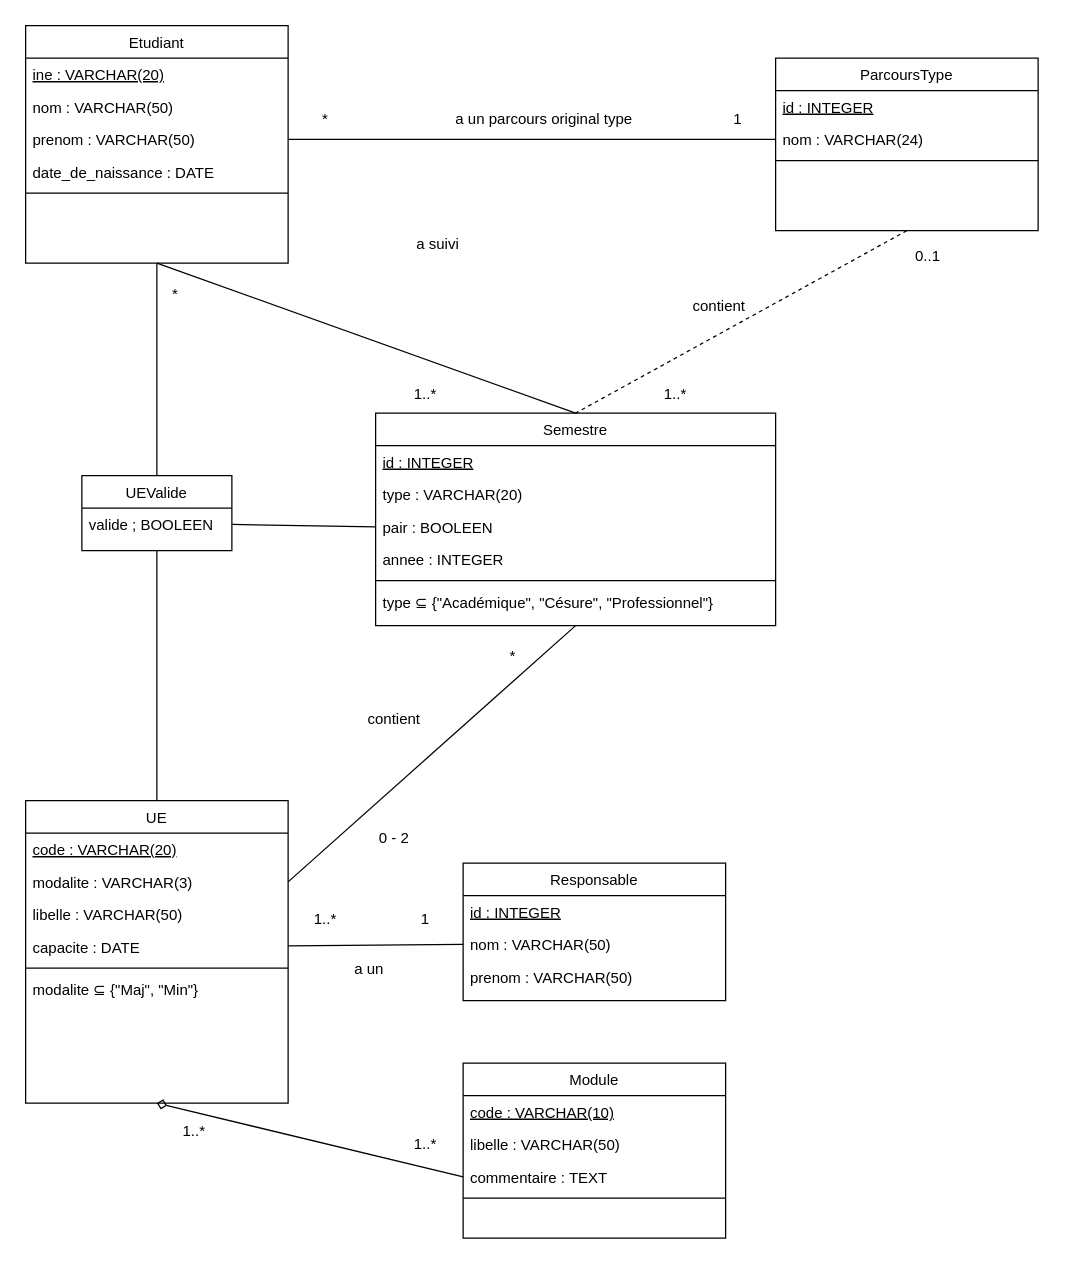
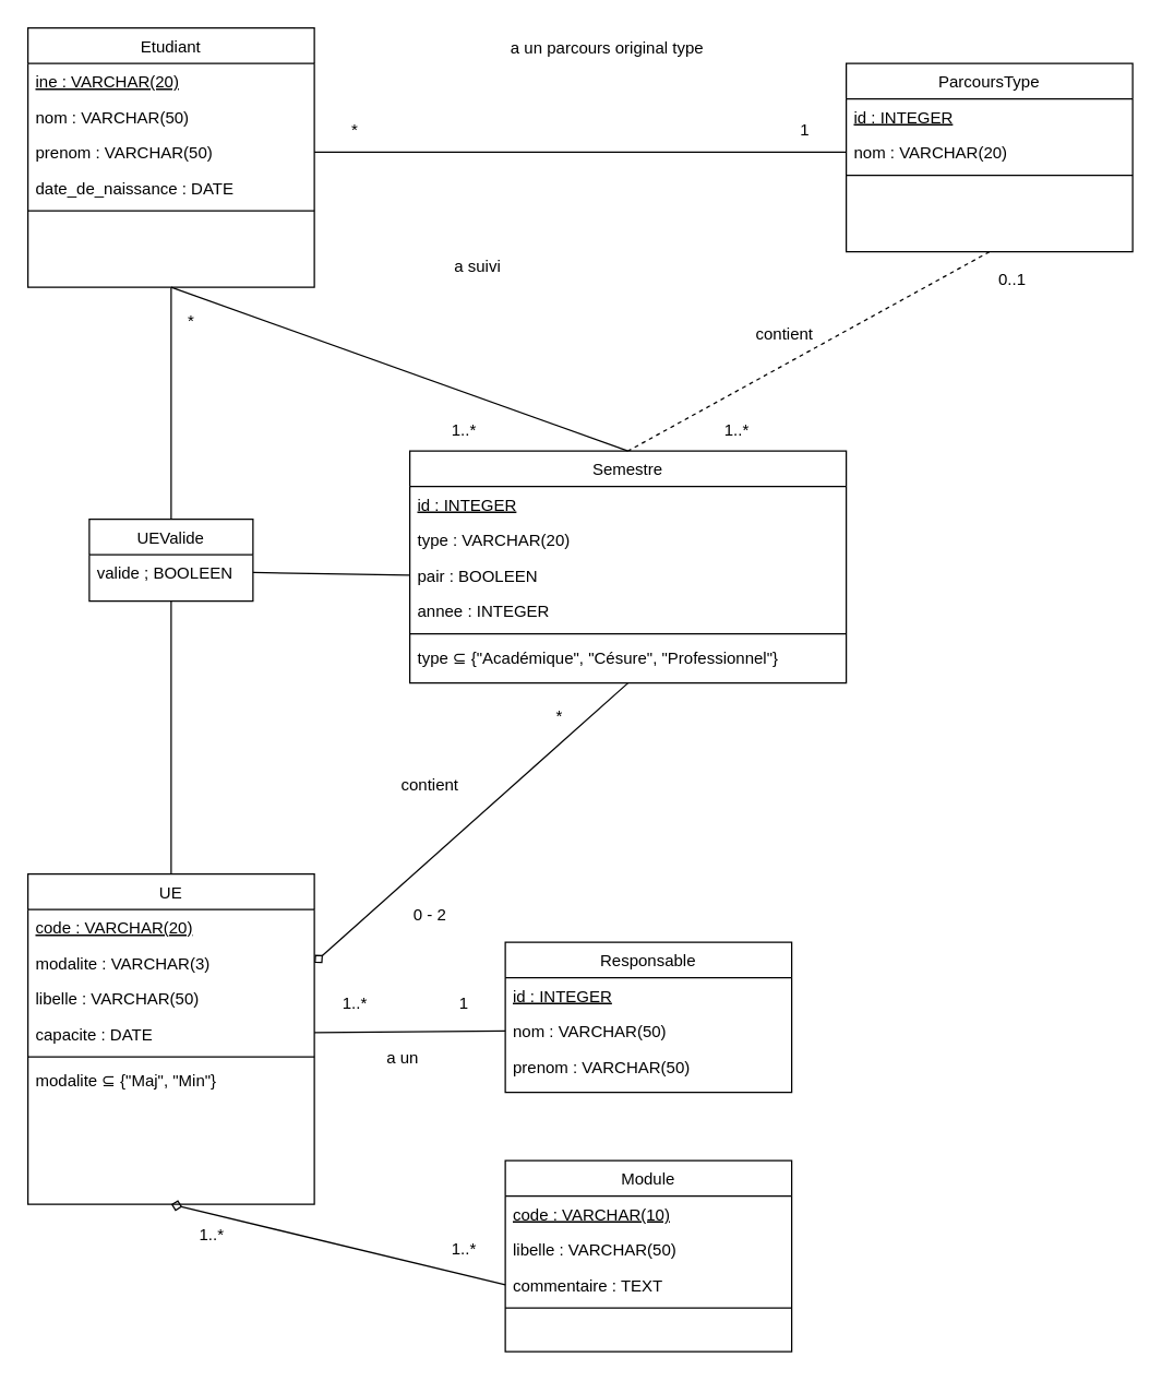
  <mxCell id="0" />
  <mxCell id="1" parent="0" />
  <mxCell id="2" style="edgeStyle=none;html=1;exitX=0.5;exitY=1;exitDx=0;exitDy=0;entryX=0.5;entryY=0;entryDx=0;entryDy=0;endArrow=none;endFill=0;" parent="1" source="3" target="59" edge="1"><mxGeometry relative="1" as="geometry" /></mxCell>
  <mxCell id="3" value="Etudiant" style="swimlane;fontStyle=0;align=center;verticalAlign=top;childLayout=stackLayout;horizontal=1;startSize=26;horizontalStack=0;resizeParent=1;resizeLast=0;collapsible=1;marginBottom=0;rounded=0;shadow=0;strokeWidth=1;" parent="1" vertex="1"><mxGeometry x="20" y="20" width="210" height="190" as="geometry"><mxRectangle x="130" y="380" width="160" height="26" as="alternateBounds" /></mxGeometry></mxCell>
  <mxCell id="4" value="ine : VARCHAR(20)" style="text;align=left;verticalAlign=top;spacingLeft=4;spacingRight=4;overflow=hidden;rotatable=0;points=[[0,0.5],[1,0.5]];portConstraint=eastwest;fontStyle=4" parent="3" vertex="1"><mxGeometry y="26" width="210" height="26" as="geometry" /></mxCell>
  <mxCell id="5" value="nom : VARCHAR(50)" style="text;align=left;verticalAlign=top;spacingLeft=4;spacingRight=4;overflow=hidden;rotatable=0;points=[[0,0.5],[1,0.5]];portConstraint=eastwest;rounded=0;shadow=0;html=0;" parent="3" vertex="1"><mxGeometry y="52" width="210" height="26" as="geometry" /></mxCell>
  <mxCell id="6" value="prenom : VARCHAR(50)" style="text;align=left;verticalAlign=top;spacingLeft=4;spacingRight=4;overflow=hidden;rotatable=0;points=[[0,0.5],[1,0.5]];portConstraint=eastwest;rounded=0;shadow=0;html=0;" parent="3" vertex="1"><mxGeometry y="78" width="210" height="26" as="geometry" /></mxCell>
  <mxCell id="7" value="date_de_naissance : DATE" style="text;align=left;verticalAlign=top;spacingLeft=4;spacingRight=4;overflow=hidden;rotatable=0;points=[[0,0.5],[1,0.5]];portConstraint=eastwest;rounded=0;shadow=0;html=0;" parent="3" vertex="1"><mxGeometry y="104" width="210" height="26" as="geometry" /></mxCell>
  <mxCell id="8" value="" style="line;html=1;strokeWidth=1;align=left;verticalAlign=middle;spacingTop=-1;spacingLeft=3;spacingRight=3;rotatable=0;labelPosition=right;points=[];portConstraint=eastwest;" parent="3" vertex="1"><mxGeometry y="130" width="210" height="8" as="geometry" /></mxCell>
  <mxCell id="9" style="edgeStyle=none;rounded=0;orthogonalLoop=1;jettySize=auto;html=1;exitX=0.5;exitY=1;exitDx=0;exitDy=0;entryX=0.5;entryY=0;entryDx=0;entryDy=0;endArrow=none;endFill=0;dashed=1;" parent="1" source="10" target="15" edge="1"><mxGeometry relative="1" as="geometry" /></mxCell>
  <mxCell id="10" value="ParcoursType" style="swimlane;fontStyle=0;align=center;verticalAlign=top;childLayout=stackLayout;horizontal=1;startSize=26;horizontalStack=0;resizeParent=1;resizeLast=0;collapsible=1;marginBottom=0;rounded=0;shadow=0;strokeWidth=1;" parent="1" vertex="1"><mxGeometry x="620" y="46" width="210" height="138" as="geometry"><mxRectangle x="130" y="380" width="160" height="26" as="alternateBounds" /></mxGeometry></mxCell>
  <mxCell id="11" value="id : INTEGER" style="text;align=left;verticalAlign=top;spacingLeft=4;spacingRight=4;overflow=hidden;rotatable=0;points=[[0,0.5],[1,0.5]];portConstraint=eastwest;fontStyle=4" parent="10" vertex="1"><mxGeometry y="26" width="210" height="26" as="geometry" /></mxCell>
- <mxCell id="12" value="nom : VARCHAR(24)" style="text;align=left;verticalAlign=top;spacingLeft=4;spacingRight=4;overflow=hidden;rotatable=0;points=[[0,0.5],[1,0.5]];portConstraint=eastwest;fontStyle=0" parent="10" vertex="1"><mxGeometry y="52" width="210" height="26" as="geometry" /></mxCell>
+ <mxCell id="12" value="nom : VARCHAR(20)" style="text;align=left;verticalAlign=top;spacingLeft=4;spacingRight=4;overflow=hidden;rotatable=0;points=[[0,0.5],[1,0.5]];portConstraint=eastwest;fontStyle=0" parent="10" vertex="1"><mxGeometry y="52" width="210" height="26" as="geometry" /></mxCell>
  <mxCell id="13" value="" style="line;html=1;strokeWidth=1;align=left;verticalAlign=middle;spacingTop=-1;spacingLeft=3;spacingRight=3;rotatable=0;labelPosition=right;points=[];portConstraint=eastwest;" parent="10" vertex="1"><mxGeometry y="78" width="210" height="8" as="geometry" /></mxCell>
- <mxCell id="14" style="edgeStyle=none;rounded=0;orthogonalLoop=1;jettySize=auto;html=1;exitX=0.5;exitY=1;exitDx=0;exitDy=0;entryX=1;entryY=0.5;entryDx=0;entryDy=0;endArrow=none;endFill=0;" parent="1" source="15" target="29" edge="1"><mxGeometry relative="1" as="geometry"><mxPoint x="725" y="620" as="targetPoint" /></mxGeometry></mxCell>
+ <mxCell id="14" style="edgeStyle=none;rounded=0;orthogonalLoop=1;jettySize=auto;html=1;exitX=0.5;exitY=1;exitDx=0;exitDy=0;entryX=1;entryY=0.5;entryDx=0;entryDy=0;endArrow=diamond;endFill=0;" parent="1" source="15" target="29" edge="1"><mxGeometry relative="1" as="geometry"><mxPoint x="725" y="620" as="targetPoint" /></mxGeometry></mxCell>
  <mxCell id="15" value="Semestre" style="swimlane;fontStyle=0;align=center;verticalAlign=top;childLayout=stackLayout;horizontal=1;startSize=26;horizontalStack=0;resizeParent=1;resizeLast=0;collapsible=1;marginBottom=0;rounded=0;shadow=0;strokeWidth=1;" parent="1" vertex="1"><mxGeometry x="300" y="330" width="320" height="170" as="geometry"><mxRectangle x="130" y="380" width="160" height="26" as="alternateBounds" /></mxGeometry></mxCell>
  <mxCell id="16" value="id : INTEGER" style="text;align=left;verticalAlign=top;spacingLeft=4;spacingRight=4;overflow=hidden;rotatable=0;points=[[0,0.5],[1,0.5]];portConstraint=eastwest;fontStyle=4" parent="15" vertex="1"><mxGeometry y="26" width="320" height="26" as="geometry" /></mxCell>
  <mxCell id="17" value="type : VARCHAR(20)" style="text;align=left;verticalAlign=top;spacingLeft=4;spacingRight=4;overflow=hidden;rotatable=0;points=[[0,0.5],[1,0.5]];portConstraint=eastwest;fontStyle=0" parent="15" vertex="1"><mxGeometry y="52" width="320" height="26" as="geometry" /></mxCell>
  <mxCell id="18" value="pair : BOOLEEN" style="text;align=left;verticalAlign=top;spacingLeft=4;spacingRight=4;overflow=hidden;rotatable=0;points=[[0,0.5],[1,0.5]];portConstraint=eastwest;fontStyle=0" parent="15" vertex="1"><mxGeometry y="78" width="320" height="26" as="geometry" /></mxCell>
  <mxCell id="19" value="annee : INTEGER" style="text;align=left;verticalAlign=top;spacingLeft=4;spacingRight=4;overflow=hidden;rotatable=0;points=[[0,0.5],[1,0.5]];portConstraint=eastwest;fontStyle=0" parent="15" vertex="1"><mxGeometry y="104" width="320" height="26" as="geometry" /></mxCell>
  <mxCell id="20" value="" style="line;html=1;strokeWidth=1;align=left;verticalAlign=middle;spacingTop=-1;spacingLeft=3;spacingRight=3;rotatable=0;labelPosition=right;points=[];portConstraint=eastwest;" parent="15" vertex="1"><mxGeometry y="130" width="320" height="8" as="geometry" /></mxCell>
  <mxCell id="21" value="type ⊆ {&quot;Académique&quot;, &quot;Césure&quot;, &quot;Professionnel&quot;}" style="text;align=left;verticalAlign=top;spacingLeft=4;spacingRight=4;overflow=hidden;rotatable=0;points=[[0,0.5],[1,0.5]];portConstraint=eastwest;fontStyle=0" parent="15" vertex="1"><mxGeometry y="138" width="320" height="26" as="geometry" /></mxCell>
  <mxCell id="22" value="1..*" style="text;html=1;strokeColor=none;fillColor=none;align=center;verticalAlign=middle;whiteSpace=wrap;rounded=0;" parent="1" vertex="1"><mxGeometry x="510" y="300" width="60" height="30" as="geometry" /></mxCell>
  <mxCell id="23" value="0..1" style="text;html=1;strokeColor=none;fillColor=none;align=center;verticalAlign=middle;whiteSpace=wrap;rounded=0;" parent="1" vertex="1"><mxGeometry x="712" y="190" width="60" height="30" as="geometry" /></mxCell>
  <mxCell id="24" value="0 - 2" style="text;html=1;strokeColor=none;fillColor=none;align=center;verticalAlign=middle;whiteSpace=wrap;rounded=0;" parent="1" vertex="1"><mxGeometry x="285" y="655" width="60" height="30" as="geometry" /></mxCell>
  <mxCell id="25" style="edgeStyle=none;rounded=0;orthogonalLoop=1;jettySize=auto;html=1;exitX=0.5;exitY=1;exitDx=0;exitDy=0;entryX=0.5;entryY=0;entryDx=0;entryDy=0;endArrow=none;endFill=0;" parent="1" source="3" target="15" edge="1"><mxGeometry relative="1" as="geometry"><mxPoint x="284" y="234" as="sourcePoint" /><mxPoint x="125" y="344" as="targetPoint" /></mxGeometry></mxCell>
  <mxCell id="26" style="edgeStyle=none;html=1;exitX=0.5;exitY=0;exitDx=0;exitDy=0;entryX=0.5;entryY=1;entryDx=0;entryDy=0;endArrow=none;endFill=0;" parent="1" source="27" target="59" edge="1"><mxGeometry relative="1" as="geometry" /></mxCell>
  <mxCell id="27" value="UE" style="swimlane;fontStyle=0;align=center;verticalAlign=top;childLayout=stackLayout;horizontal=1;startSize=26;horizontalStack=0;resizeParent=1;resizeLast=0;collapsible=1;marginBottom=0;rounded=0;shadow=0;strokeWidth=1;" parent="1" vertex="1"><mxGeometry x="20" y="640" width="210" height="242" as="geometry"><mxRectangle x="130" y="380" width="160" height="26" as="alternateBounds" /></mxGeometry></mxCell>
  <mxCell id="28" value="code : VARCHAR(20)" style="text;align=left;verticalAlign=top;spacingLeft=4;spacingRight=4;overflow=hidden;rotatable=0;points=[[0,0.5],[1,0.5]];portConstraint=eastwest;fontStyle=4" parent="27" vertex="1"><mxGeometry y="26" width="210" height="26" as="geometry" /></mxCell>
  <mxCell id="29" value="modalite : VARCHAR(3)" style="text;align=left;verticalAlign=top;spacingLeft=4;spacingRight=4;overflow=hidden;rotatable=0;points=[[0,0.5],[1,0.5]];portConstraint=eastwest;fontStyle=0" parent="27" vertex="1"><mxGeometry y="52" width="210" height="26" as="geometry" /></mxCell>
  <mxCell id="30" value="libelle : VARCHAR(50)" style="text;align=left;verticalAlign=top;spacingLeft=4;spacingRight=4;overflow=hidden;rotatable=0;points=[[0,0.5],[1,0.5]];portConstraint=eastwest;fontStyle=0" parent="27" vertex="1"><mxGeometry y="78" width="210" height="26" as="geometry" /></mxCell>
  <mxCell id="31" value="capacite : DATE" style="text;align=left;verticalAlign=top;spacingLeft=4;spacingRight=4;overflow=hidden;rotatable=0;points=[[0,0.5],[1,0.5]];portConstraint=eastwest;fontStyle=0" parent="27" vertex="1"><mxGeometry y="104" width="210" height="26" as="geometry" /></mxCell>
  <mxCell id="32" value="" style="line;html=1;strokeWidth=1;align=left;verticalAlign=middle;spacingTop=-1;spacingLeft=3;spacingRight=3;rotatable=0;labelPosition=right;points=[];portConstraint=eastwest;" parent="27" vertex="1"><mxGeometry y="130" width="210" height="8" as="geometry" /></mxCell>
  <mxCell id="33" value="modalite ⊆ {&quot;Maj&quot;, &quot;Min&quot;}" style="text;align=left;verticalAlign=top;spacingLeft=4;spacingRight=4;overflow=hidden;rotatable=0;points=[[0,0.5],[1,0.5]];portConstraint=eastwest;fontStyle=0" parent="27" vertex="1"><mxGeometry y="138" width="210" height="26" as="geometry" /></mxCell>
  <mxCell id="34" value="Module" style="swimlane;fontStyle=0;align=center;verticalAlign=top;childLayout=stackLayout;horizontal=1;startSize=26;horizontalStack=0;resizeParent=1;resizeLast=0;collapsible=1;marginBottom=0;rounded=0;shadow=0;strokeWidth=1;" parent="1" vertex="1"><mxGeometry x="370" y="850" width="210" height="140" as="geometry"><mxRectangle x="130" y="380" width="160" height="26" as="alternateBounds" /></mxGeometry></mxCell>
  <mxCell id="35" value="code : VARCHAR(10)" style="text;align=left;verticalAlign=top;spacingLeft=4;spacingRight=4;overflow=hidden;rotatable=0;points=[[0,0.5],[1,0.5]];portConstraint=eastwest;fontStyle=4" parent="34" vertex="1"><mxGeometry y="26" width="210" height="26" as="geometry" /></mxCell>
  <mxCell id="36" value="libelle : VARCHAR(50)" style="text;align=left;verticalAlign=top;spacingLeft=4;spacingRight=4;overflow=hidden;rotatable=0;points=[[0,0.5],[1,0.5]];portConstraint=eastwest;fontStyle=0" parent="34" vertex="1"><mxGeometry y="52" width="210" height="26" as="geometry" /></mxCell>
  <mxCell id="37" value="commentaire : TEXT" style="text;align=left;verticalAlign=top;spacingLeft=4;spacingRight=4;overflow=hidden;rotatable=0;points=[[0,0.5],[1,0.5]];portConstraint=eastwest;fontStyle=0" parent="34" vertex="1"><mxGeometry y="78" width="210" height="26" as="geometry" /></mxCell>
  <mxCell id="38" value="" style="line;html=1;strokeWidth=1;align=left;verticalAlign=middle;spacingTop=-1;spacingLeft=3;spacingRight=3;rotatable=0;labelPosition=right;points=[];portConstraint=eastwest;" parent="34" vertex="1"><mxGeometry y="104" width="210" height="8" as="geometry" /></mxCell>
  <mxCell id="39" style="edgeStyle=none;rounded=0;orthogonalLoop=1;jettySize=auto;html=1;exitX=0;exitY=0.5;exitDx=0;exitDy=0;entryX=0.5;entryY=1;entryDx=0;entryDy=0;endArrow=diamond;endFill=0;" parent="1" source="37" target="27" edge="1"><mxGeometry relative="1" as="geometry" /></mxCell>
  <mxCell id="40" value="1..*" style="text;html=1;strokeColor=none;fillColor=none;align=center;verticalAlign=middle;whiteSpace=wrap;rounded=0;" parent="1" vertex="1"><mxGeometry x="310" y="300" width="60" height="30" as="geometry" /></mxCell>
  <mxCell id="41" value="*" style="text;html=1;strokeColor=none;fillColor=none;align=center;verticalAlign=middle;whiteSpace=wrap;rounded=0;" parent="1" vertex="1"><mxGeometry x="110" y="220" width="60" height="30" as="geometry" /></mxCell>
  <mxCell id="42" value="1..*" style="text;html=1;strokeColor=none;fillColor=none;align=center;verticalAlign=middle;whiteSpace=wrap;rounded=0;" parent="1" vertex="1"><mxGeometry x="310" y="900" width="60" height="30" as="geometry" /></mxCell>
  <mxCell id="43" value="1..*" style="text;html=1;strokeColor=none;fillColor=none;align=center;verticalAlign=middle;whiteSpace=wrap;rounded=0;" parent="1" vertex="1"><mxGeometry x="125" y="890" width="60" height="30" as="geometry" /></mxCell>
  <mxCell id="44" style="edgeStyle=none;rounded=0;orthogonalLoop=1;jettySize=auto;html=1;exitX=0;exitY=0.5;exitDx=0;exitDy=0;entryX=1;entryY=0.5;entryDx=0;entryDy=0;endArrow=none;endFill=0;" parent="1" source="12" target="6" edge="1"><mxGeometry relative="1" as="geometry"><mxPoint x="295" y="220" as="sourcePoint" /><mxPoint x="294" y="310" as="targetPoint" /></mxGeometry></mxCell>
  <mxCell id="45" value="1" style="text;html=1;strokeColor=none;fillColor=none;align=center;verticalAlign=middle;whiteSpace=wrap;rounded=0;" parent="1" vertex="1"><mxGeometry x="560" y="80" width="60" height="30" as="geometry" /></mxCell>
- <mxCell id="46" value="a un parcours original type" style="text;html=1;strokeColor=none;fillColor=none;align=center;verticalAlign=middle;whiteSpace=wrap;rounded=0;" parent="1" vertex="1"><mxGeometry x="350" y="80" width="170" height="30" as="geometry" /></mxCell>
+ <mxCell id="46" value="a un parcours original type" style="text;html=1;strokeColor=none;fillColor=none;align=center;verticalAlign=middle;whiteSpace=wrap;rounded=0;" parent="1" vertex="1"><mxGeometry x="360" y="20" width="170" height="30" as="geometry" /></mxCell>
  <mxCell id="47" value="*" style="text;html=1;strokeColor=none;fillColor=none;align=center;verticalAlign=middle;whiteSpace=wrap;rounded=0;" parent="1" vertex="1"><mxGeometry x="230" y="80" width="60" height="30" as="geometry" /></mxCell>
  <mxCell id="48" value="a suivi" style="text;html=1;strokeColor=none;fillColor=none;align=center;verticalAlign=middle;whiteSpace=wrap;rounded=0;" parent="1" vertex="1"><mxGeometry x="265" y="180" width="170" height="30" as="geometry" /></mxCell>
  <mxCell id="49" value="contient" style="text;html=1;strokeColor=none;fillColor=none;align=center;verticalAlign=middle;whiteSpace=wrap;rounded=0;" parent="1" vertex="1"><mxGeometry x="260" y="560" width="110" height="30" as="geometry" /></mxCell>
  <mxCell id="50" value="contient" style="text;html=1;strokeColor=none;fillColor=none;align=center;verticalAlign=middle;whiteSpace=wrap;rounded=0;" parent="1" vertex="1"><mxGeometry x="530" y="230" width="90" height="30" as="geometry" /></mxCell>
  <mxCell id="51" value="Responsable" style="swimlane;fontStyle=0;align=center;verticalAlign=top;childLayout=stackLayout;horizontal=1;startSize=26;horizontalStack=0;resizeParent=1;resizeLast=0;collapsible=1;marginBottom=0;rounded=0;shadow=0;strokeWidth=1;" parent="1" vertex="1"><mxGeometry x="370" y="690" width="210" height="110" as="geometry"><mxRectangle x="130" y="380" width="160" height="26" as="alternateBounds" /></mxGeometry></mxCell>
  <mxCell id="52" value="id : INTEGER" style="text;align=left;verticalAlign=top;spacingLeft=4;spacingRight=4;overflow=hidden;rotatable=0;points=[[0,0.5],[1,0.5]];portConstraint=eastwest;fontStyle=4" parent="51" vertex="1"><mxGeometry y="26" width="210" height="26" as="geometry" /></mxCell>
  <mxCell id="53" value="nom : VARCHAR(50)" style="text;align=left;verticalAlign=top;spacingLeft=4;spacingRight=4;overflow=hidden;rotatable=0;points=[[0,0.5],[1,0.5]];portConstraint=eastwest;fontStyle=0" parent="51" vertex="1"><mxGeometry y="52" width="210" height="26" as="geometry" /></mxCell>
  <mxCell id="54" value="prenom : VARCHAR(50)" style="text;align=left;verticalAlign=top;spacingLeft=4;spacingRight=4;overflow=hidden;rotatable=0;points=[[0,0.5],[1,0.5]];portConstraint=eastwest;fontStyle=0" parent="51" vertex="1"><mxGeometry y="78" width="210" height="26" as="geometry" /></mxCell>
  <mxCell id="55" style="edgeStyle=none;html=1;entryX=0;entryY=0.5;entryDx=0;entryDy=0;endArrow=none;endFill=0;" parent="1" target="53" edge="1"><mxGeometry relative="1" as="geometry"><mxPoint x="230" y="756.143" as="sourcePoint" /></mxGeometry></mxCell>
  <mxCell id="56" value="1" style="text;html=1;strokeColor=none;fillColor=none;align=center;verticalAlign=middle;whiteSpace=wrap;rounded=0;" parent="1" vertex="1"><mxGeometry x="310" y="720" width="60" height="30" as="geometry" /></mxCell>
  <mxCell id="57" value="1..*" style="text;html=1;strokeColor=none;fillColor=none;align=center;verticalAlign=middle;whiteSpace=wrap;rounded=0;" parent="1" vertex="1"><mxGeometry x="230" y="720" width="60" height="30" as="geometry" /></mxCell>
  <mxCell id="58" value="a un" style="text;html=1;strokeColor=none;fillColor=none;align=center;verticalAlign=middle;whiteSpace=wrap;rounded=0;" parent="1" vertex="1"><mxGeometry x="240" y="760" width="110" height="30" as="geometry" /></mxCell>
  <mxCell id="59" value="UEValide" style="swimlane;fontStyle=0;align=center;verticalAlign=top;childLayout=stackLayout;horizontal=1;startSize=26;horizontalStack=0;resizeParent=1;resizeLast=0;collapsible=1;marginBottom=0;rounded=0;shadow=0;strokeWidth=1;" parent="1" vertex="1"><mxGeometry x="65" y="380" width="120" height="60" as="geometry"><mxRectangle x="130" y="380" width="160" height="26" as="alternateBounds" /></mxGeometry></mxCell>
  <mxCell id="60" value="valide ; BOOLEEN" style="text;align=left;verticalAlign=top;spacingLeft=4;spacingRight=4;overflow=hidden;rotatable=0;points=[[0,0.5],[1,0.5]];portConstraint=eastwest;fontStyle=0" parent="59" vertex="1"><mxGeometry y="26" width="120" height="26" as="geometry" /></mxCell>
  <mxCell id="61" style="edgeStyle=none;html=1;exitX=1;exitY=0.5;exitDx=0;exitDy=0;entryX=0;entryY=0.5;entryDx=0;entryDy=0;endArrow=none;endFill=0;" parent="1" source="60" target="18" edge="1"><mxGeometry relative="1" as="geometry" /></mxCell>
  <mxCell id="62" value="*" style="text;html=1;strokeColor=none;fillColor=none;align=center;verticalAlign=middle;whiteSpace=wrap;rounded=0;" parent="1" vertex="1"><mxGeometry x="380" y="510" width="60" height="30" as="geometry" /></mxCell>
